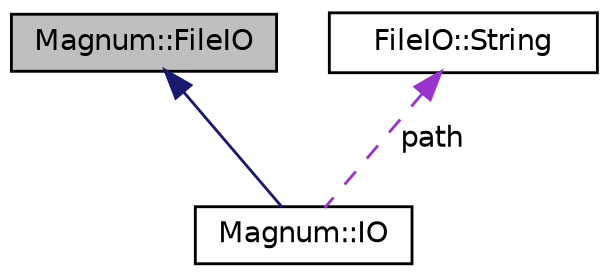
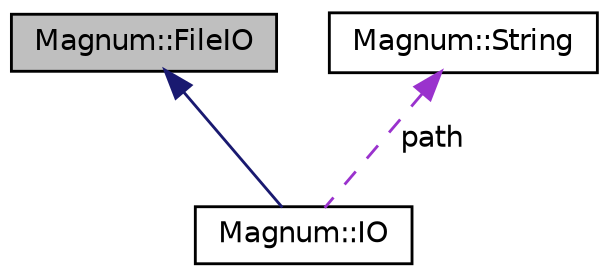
  digraph {
    node [color=black fillcolor=white fontname=Helvetica fontsize=10 shape=record style=filled]
    edge [dir=back fontname=Helvetica fontsize=10 labelfontname=Helvetica labelfontsize=10]
    n1 [fillcolor=grey75 fontcolor=black height=0.2 label="Magnum::FileIO" width=0.4]
    n2 [height=0.2 label="Magnum::IO" width=0.4]
-   n3 [height=0.2 label="FileIO::String" width=0.4]
+   n3 [height=0.2 label="Magnum::String" width=0.4]
    n1 -> n2 [color=midnightblue style=solid]
    n3 -> n2 [color=darkorchid3 label=" path" style=dashed]
  }
